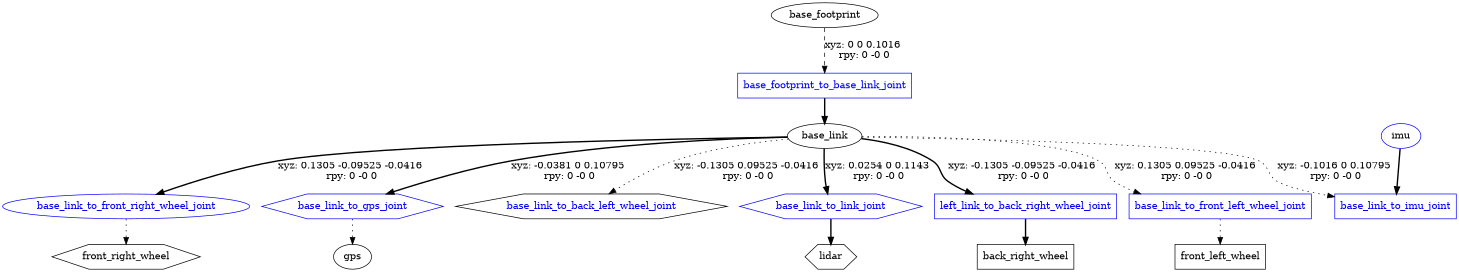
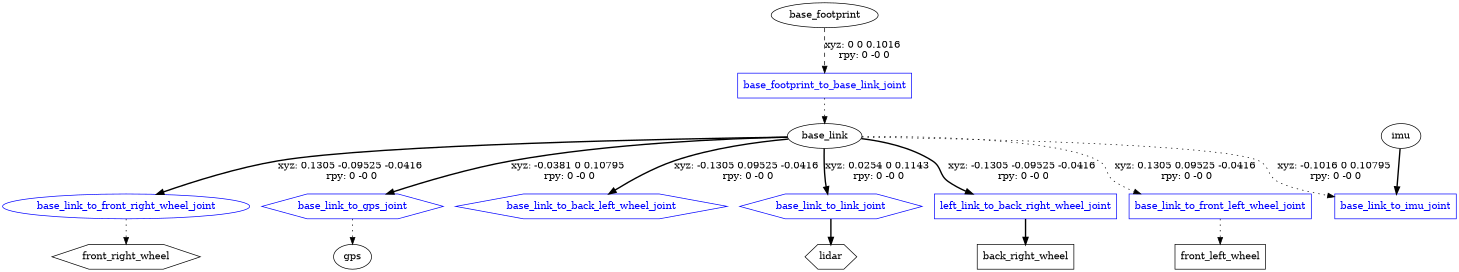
  digraph {
    node [shape=box]
    edge [style=dotted]
    n1 [label=base_footprint shape=ellipse]
    base_footprint_to_base_link_joint [color=blue fontcolor=blue]
    n3 [label=base_link shape=ellipse]
-   base_link_to_back_left_wheel_joint [color=black fontcolor=blue shape=hexagon]
+   base_link_to_back_left_wheel_joint [color=blue fontcolor=blue shape=hexagon]
    n5 [color=blue fontcolor=blue label=left_link_to_back_right_wheel_joint]
    base_link_to_front_left_wheel_joint [color=blue fontcolor=blue]
    base_link_to_front_right_wheel_joint [color=blue fontcolor=blue shape=ellipse]
    base_link_to_gps_joint [color=blue fontcolor=blue shape=hexagon]
    base_link_to_imu_joint [color=blue fontcolor=blue]
    n10 [color=blue fontcolor=blue label=base_link_to_link_joint shape=hexagon]
    n11 [label=back_right_wheel]
    n12 [label=front_left_wheel]
    n13 [label=front_right_wheel shape=hexagon]
    n14 [label=gps shape=ellipse]
    n15 [label=lidar shape=hexagon]
-   n16 [label=imu shape=ellipse color=blue]
+   n16 [label=imu shape=ellipse]
    n1 -> base_footprint_to_base_link_joint [label="xyz: 0 0 0.1016 \nrpy: 0 -0 0" style=dashed]
-   base_footprint_to_base_link_joint -> n3 [style=bold]
-   n3 -> base_link_to_back_left_wheel_joint [label="xyz: -0.1305 0.09525 -0.0416 \nrpy: 0 -0 0"]
+   base_footprint_to_base_link_joint -> n3
+   n3 -> base_link_to_back_left_wheel_joint [label="xyz: -0.1305 0.09525 -0.0416 \nrpy: 0 -0 0" style=bold]
    n3 -> n5 [label="xyz: -0.1305 -0.09525 -0.0416 \nrpy: 0 -0 0" style=bold]
    n3 -> base_link_to_front_left_wheel_joint [label="xyz: 0.1305 0.09525 -0.0416 \nrpy: 0 -0 0"]
    n3 -> base_link_to_front_right_wheel_joint [label="xyz: 0.1305 -0.09525 -0.0416 \nrpy: 0 -0 0" style=bold]
    n3 -> base_link_to_gps_joint [label="xyz: -0.0381 0 0.10795 \nrpy: 0 -0 0" style=bold]
    n3 -> base_link_to_imu_joint [label="xyz: -0.1016 0 0.10795 \nrpy: 0 -0 0"]
    n3 -> n10 [label="xyz: 0.0254 0 0.1143 \nrpy: 0 -0 0" style=bold]
    n5 -> n11 [style=bold]
    base_link_to_front_left_wheel_joint -> n12
    base_link_to_front_right_wheel_joint -> n13
    base_link_to_gps_joint -> n14
    n10 -> n15 [style=bold]
    n16 -> base_link_to_imu_joint [style=bold]
  }
